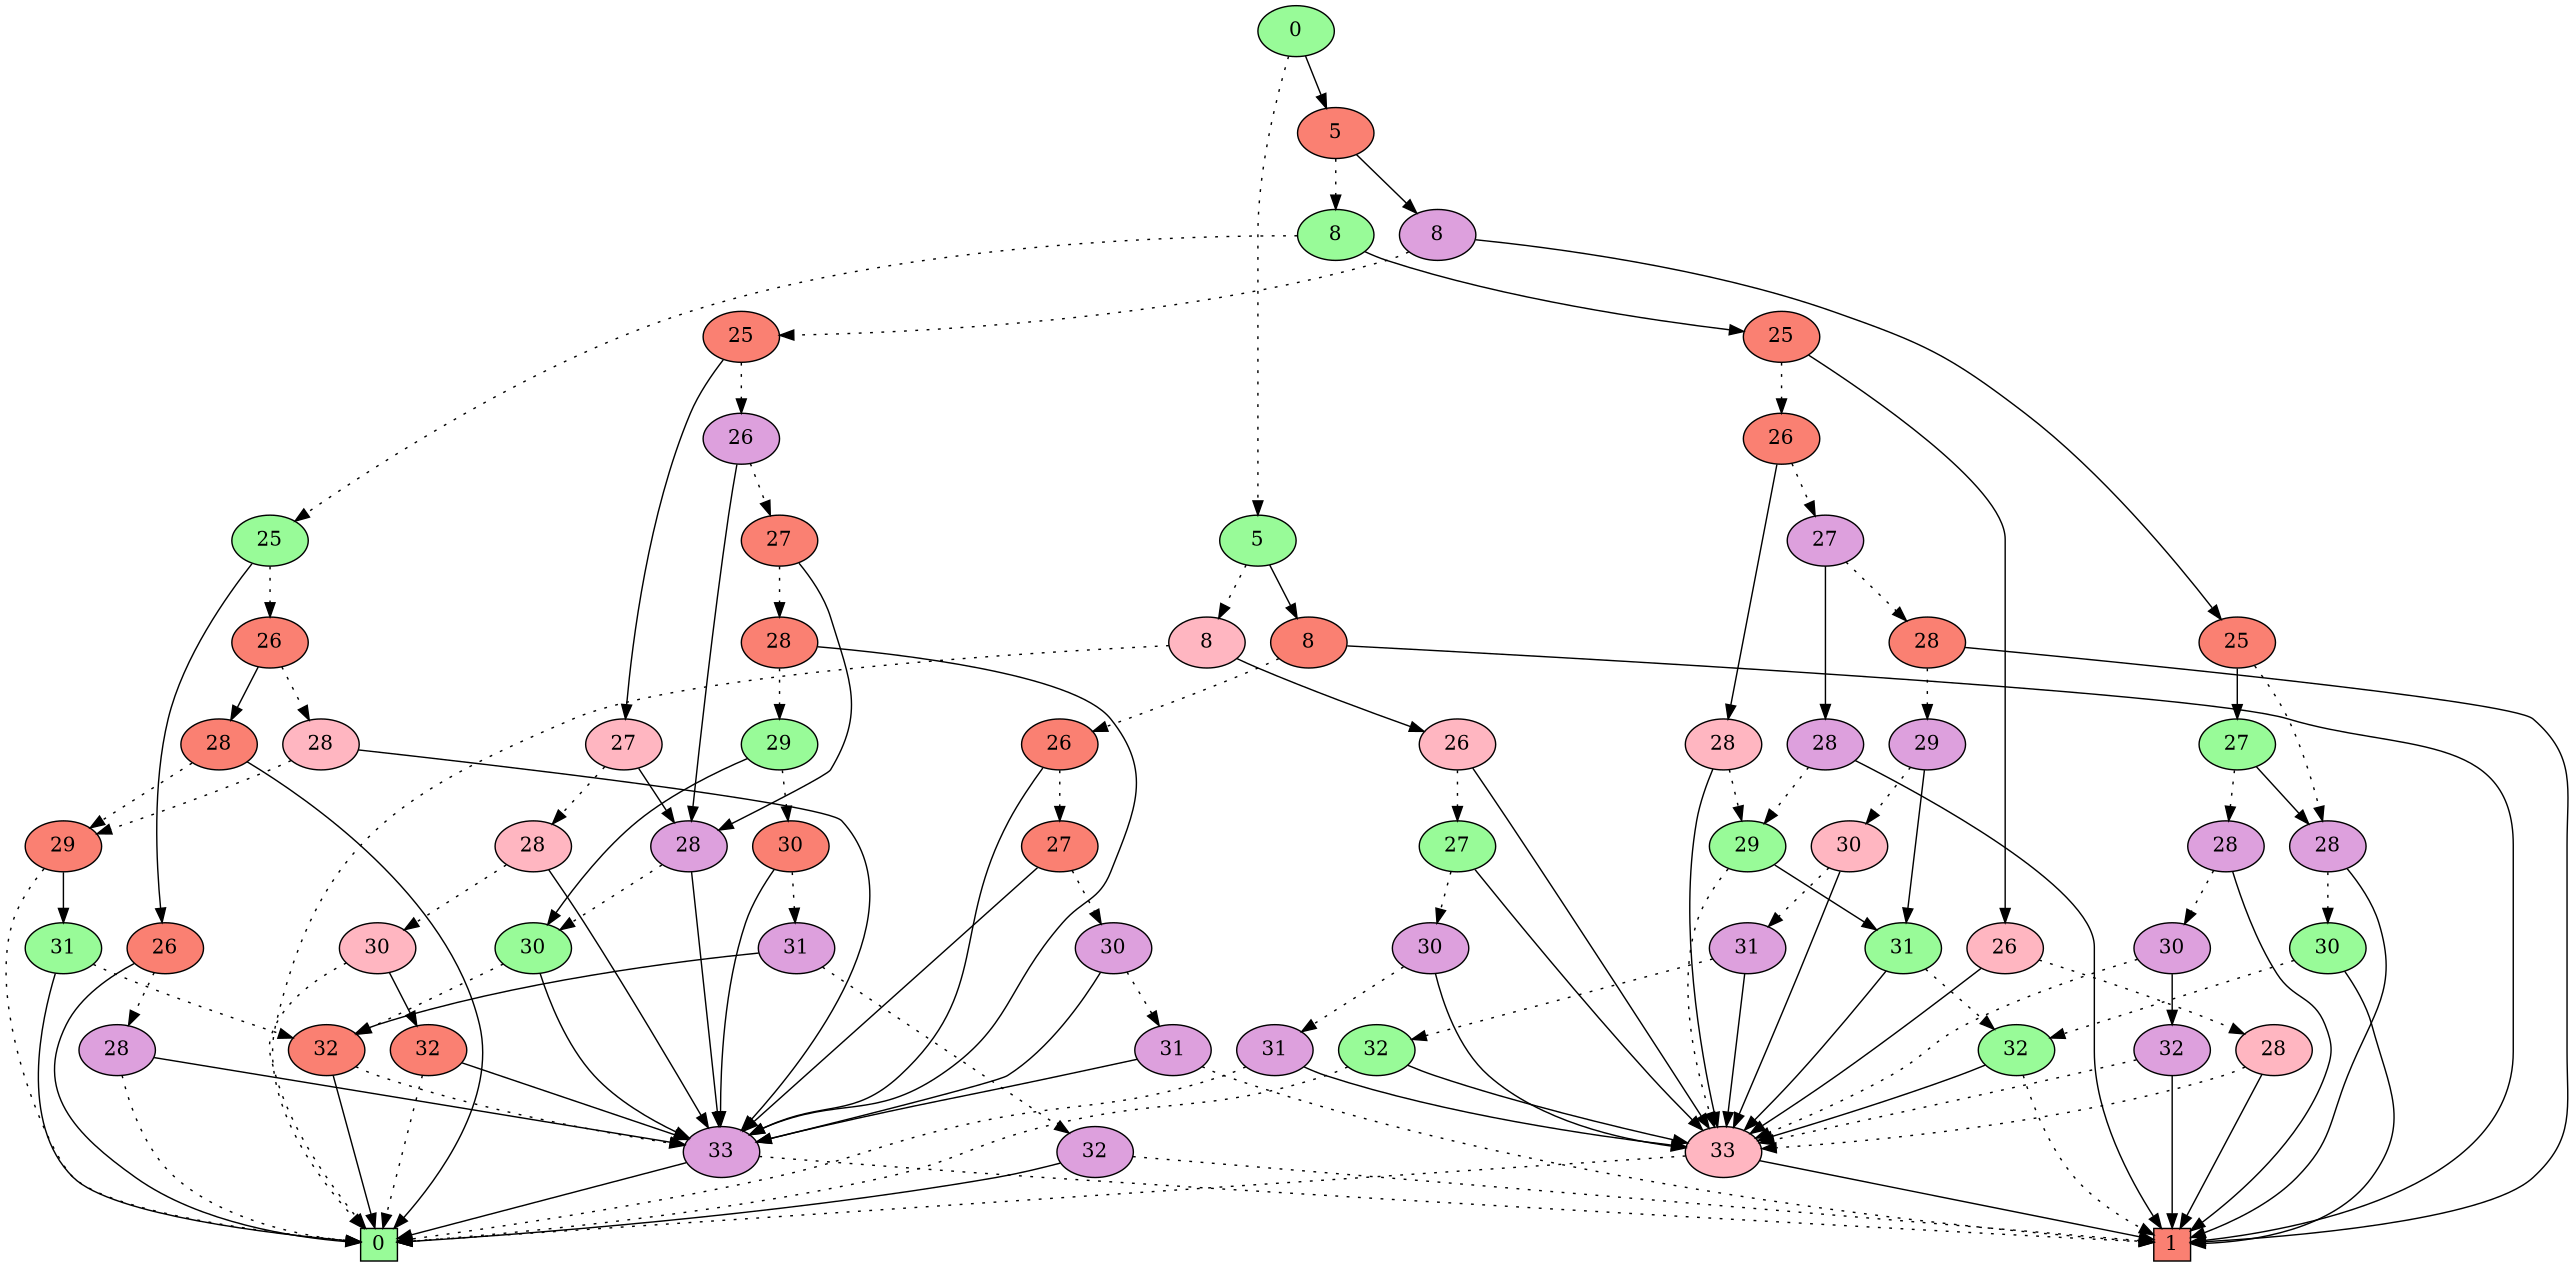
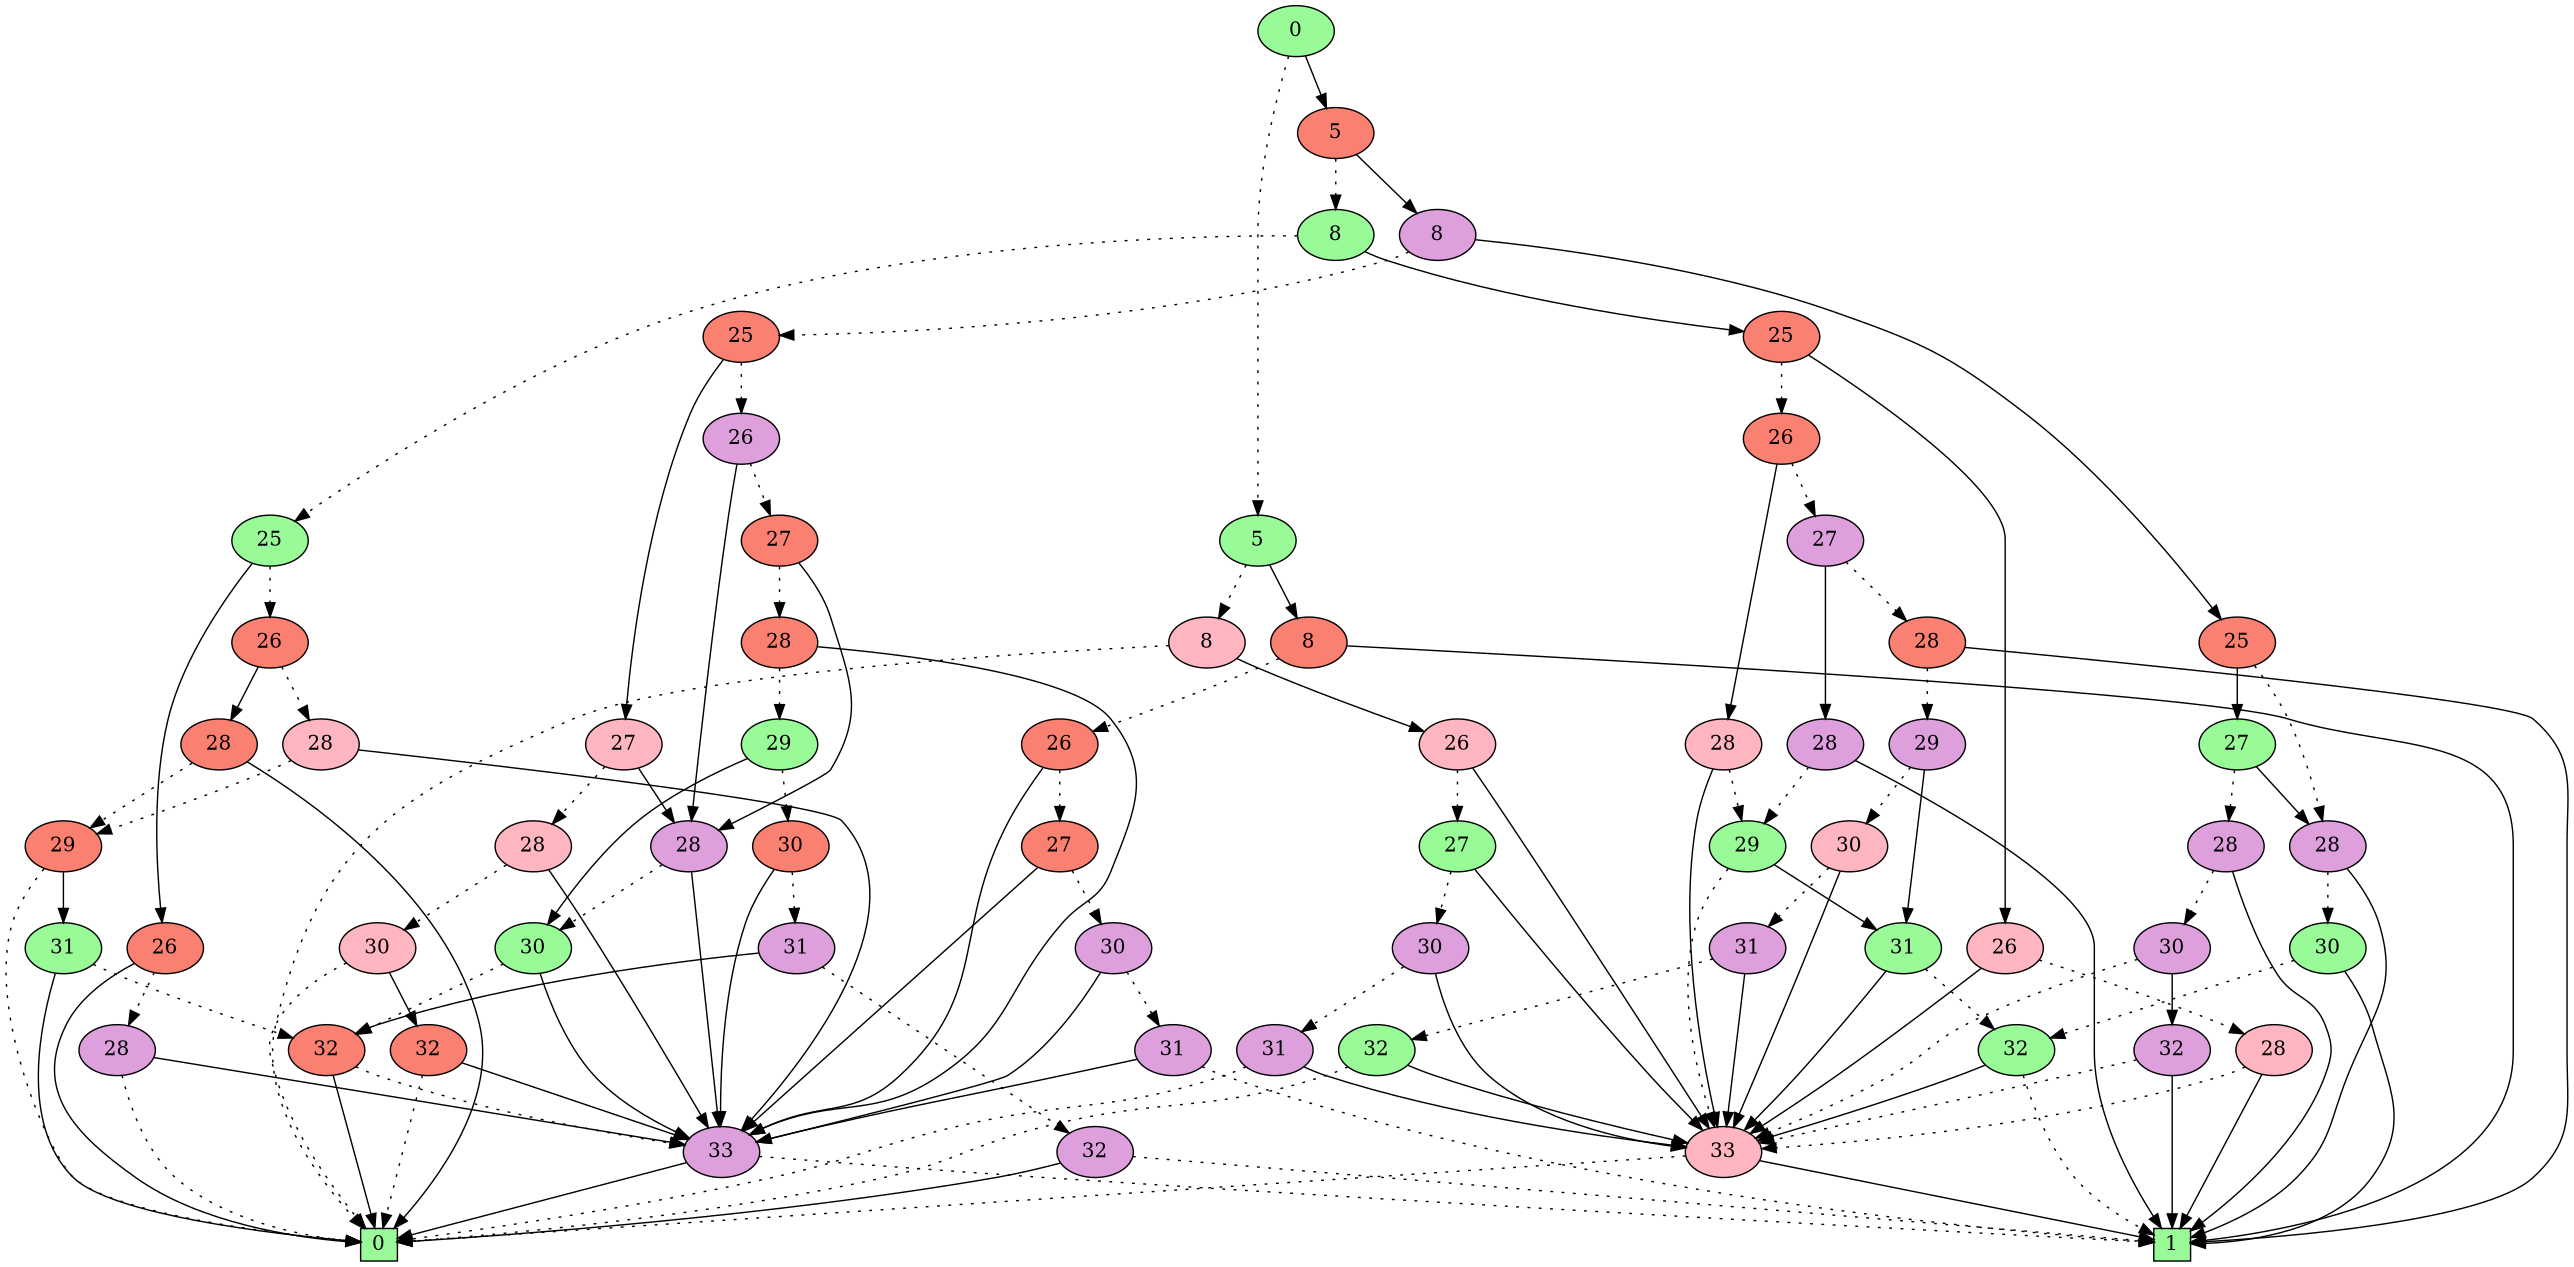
  digraph {
    node [style=filled fillcolor=salmon]
    edge [style=dotted]
    n1 [height=0.3 label=0 shape=box width=0.3 fillcolor=palegreen]
-   n2 [height=0.3 label=1 shape=box width=0.3]
+   n2 [height=0.3 label=1 shape=box width=0.3 fillcolor=palegreen]
    n3 [label=0 fillcolor=palegreen]
    n4 [label=5 fillcolor=palegreen]
    n5 [label=5]
    n6 [label=8 fillcolor=lightpink]
    n7 [label=8]
    n8 [label=8 fillcolor=palegreen]
    n9 [label=8 fillcolor=plum]
    n10 [label=26 fillcolor=lightpink]
    n11 [label=26]
    n12 [label=27 fillcolor=palegreen]
    n13 [label=33 fillcolor=lightpink]
    n14 [label=30 fillcolor=plum]
    n15 [label=31 fillcolor=plum]
    n16 [label=27]
    n17 [label=33 fillcolor=plum]
    n18 [label=30 fillcolor=plum]
    n19 [label=31 fillcolor=plum]
    n20 [label=25 fillcolor=palegreen]
    n21 [label=25]
    n22 [label=25]
    n23 [label=25]
    n24 [label=26]
    n25 [label=26]
    n26 [label=26]
    n27 [label=26 fillcolor=lightpink]
    n28 [label=28 fillcolor=lightpink]
    n29 [label=28]
    n30 [label=28 fillcolor=plum]
    n31 [label=29]
    n32 [label=31 fillcolor=palegreen]
    n33 [label=32]
    n34 [label=27 fillcolor=plum]
    n35 [label=28 fillcolor=lightpink]
    n36 [label=28 fillcolor=lightpink]
    n37 [label=28]
    n38 [label=28 fillcolor=plum]
    n39 [label=29 fillcolor=palegreen]
    n40 [label=29 fillcolor=plum]
    n41 [label=30 fillcolor=lightpink]
    n42 [label=31 fillcolor=palegreen]
    n43 [label=31 fillcolor=plum]
    n44 [label=32 fillcolor=palegreen]
    n45 [label=32 fillcolor=palegreen]
    n46 [label=26 fillcolor=plum]
    n47 [label=27 fillcolor=lightpink]
    n48 [label=28 fillcolor=plum]
    n49 [label=27 fillcolor=palegreen]
    n50 [label=27]
    n51 [label=28 fillcolor=plum]
    n52 [label=28 fillcolor=lightpink]
    n53 [label=28]
    n54 [label=30 fillcolor=palegreen]
    n55 [label=29 fillcolor=palegreen]
    n56 [label=30]
    n57 [label=31 fillcolor=plum]
    n58 [label=32 fillcolor=plum]
    n59 [label=30 fillcolor=lightpink]
    n60 [label=32]
    n61 [label=30 fillcolor=palegreen]
    n62 [label=28 fillcolor=plum]
    n63 [label=30 fillcolor=plum]
    n64 [label=32 fillcolor=plum]
    n3 -> n4
    n3 -> n5 [style=filled]
    n4 -> n6
    n4 -> n7 [style=filled]
    n5 -> n8
    n5 -> n9 [style=filled]
    n6 -> n1
    n6 -> n10 [style=filled]
    n7 -> n2 [style=filled]
    n7 -> n11
    n8 -> n20
    n8 -> n21 [style=filled]
    n9 -> n22
    n9 -> n23 [style=filled]
    n10 -> n12
    n10 -> n13 [style=filled]
    n11 -> n16
    n11 -> n17 [style=filled]
    n12 -> n13 [style=filled]
    n12 -> n14
    n13 -> n1
    n13 -> n2 [style=filled]
    n14 -> n13 [style=filled]
    n14 -> n15
    n15 -> n1
    n15 -> n13 [style=filled]
    n16 -> n17 [style=filled]
    n16 -> n18
    n17 -> n1 [style=filled]
    n17 -> n2
    n18 -> n17 [style=filled]
    n18 -> n19
    n19 -> n2
    n19 -> n17 [style=filled]
    n20 -> n24
    n20 -> n25 [style=filled]
    n21 -> n26
    n21 -> n27 [style=filled]
    n22 -> n46
    n22 -> n47 [style=filled]
    n23 -> n48
    n23 -> n49 [style=filled]
    n24 -> n28
    n24 -> n29 [style=filled]
    n25 -> n1 [style=filled]
    n25 -> n30
    n26 -> n34
    n26 -> n35 [style=filled]
    n27 -> n13 [style=filled]
    n27 -> n36
    n28 -> n17 [style=filled]
    n28 -> n31
    n29 -> n1 [style=filled]
    n29 -> n31
    n30 -> n1
    n30 -> n17 [style=filled]
    n31 -> n1
    n31 -> n32 [style=filled]
    n32 -> n1 [style=filled]
    n32 -> n33
    n33 -> n1 [style=filled]
    n33 -> n17
    n34 -> n37
    n34 -> n38 [style=filled]
    n35 -> n13 [style=filled]
    n35 -> n39
    n36 -> n2 [style=filled]
    n36 -> n13
    n37 -> n2 [style=filled]
    n37 -> n40
    n38 -> n2 [style=filled]
    n38 -> n39
    n39 -> n13
    n39 -> n42 [style=filled]
    n40 -> n41
    n40 -> n42 [style=filled]
    n41 -> n13 [style=filled]
    n41 -> n43
    n42 -> n13 [style=filled]
    n42 -> n44
    n43 -> n13 [style=filled]
    n43 -> n45
    n44 -> n2
    n44 -> n13 [style=filled]
    n45 -> n1
    n45 -> n13 [style=filled]
    n46 -> n50
    n46 -> n51 [style=filled]
    n47 -> n51 [style=filled]
    n47 -> n52
    n48 -> n2 [style=filled]
    n48 -> n61
    n49 -> n48 [style=filled]
    n49 -> n62
    n50 -> n51 [style=filled]
    n50 -> n53
    n51 -> n17 [style=filled]
    n51 -> n54
    n52 -> n17 [style=filled]
    n52 -> n59
    n53 -> n17 [style=filled]
    n53 -> n55
    n54 -> n17 [style=filled]
    n54 -> n33
    n55 -> n54 [style=filled]
    n55 -> n56
    n56 -> n17 [style=filled]
    n56 -> n57
    n57 -> n33 [style=filled]
    n57 -> n58
    n58 -> n1 [style=filled]
    n58 -> n2
    n59 -> n1
    n59 -> n60 [style=filled]
    n60 -> n1
    n60 -> n17 [style=filled]
    n61 -> n2 [style=filled]
    n61 -> n44
    n62 -> n2 [style=filled]
    n62 -> n63
    n63 -> n13
    n63 -> n64 [style=filled]
    n64 -> n2 [style=filled]
    n64 -> n13
  }
